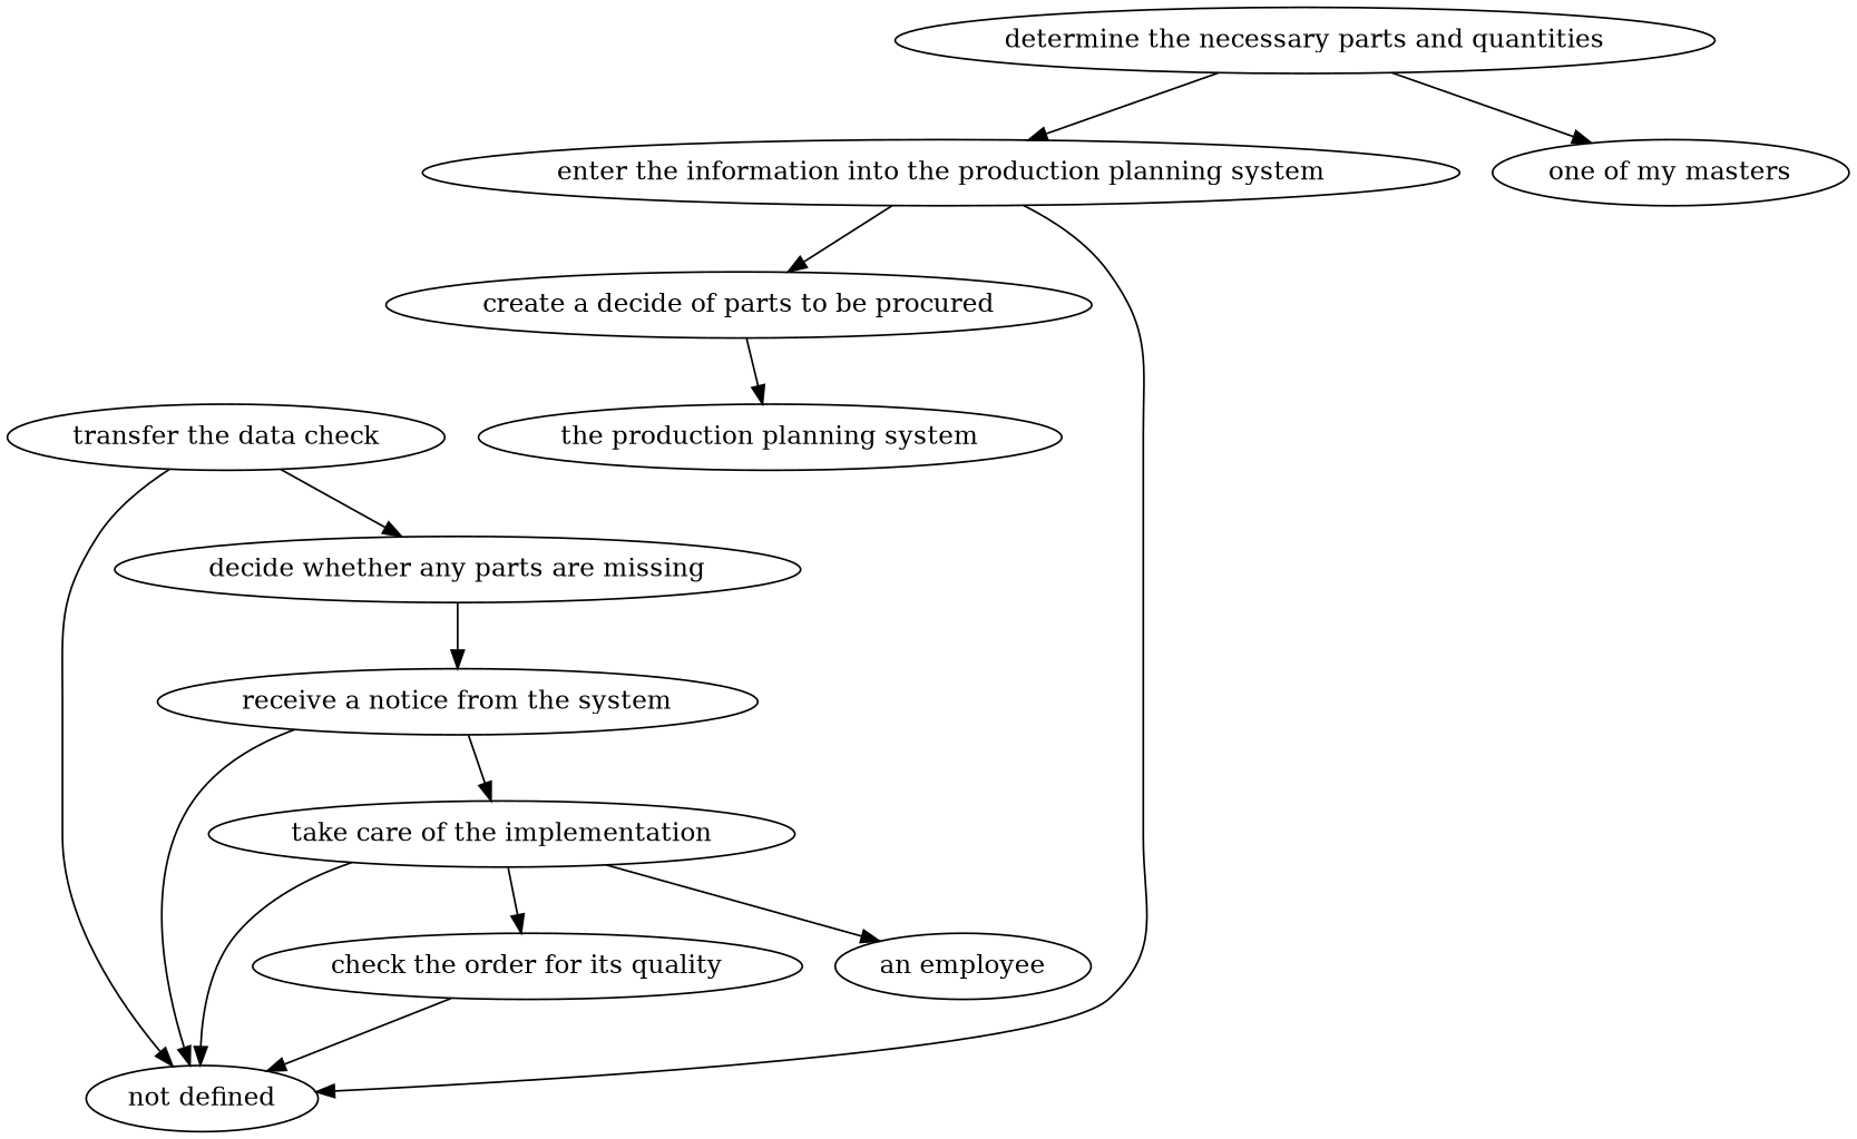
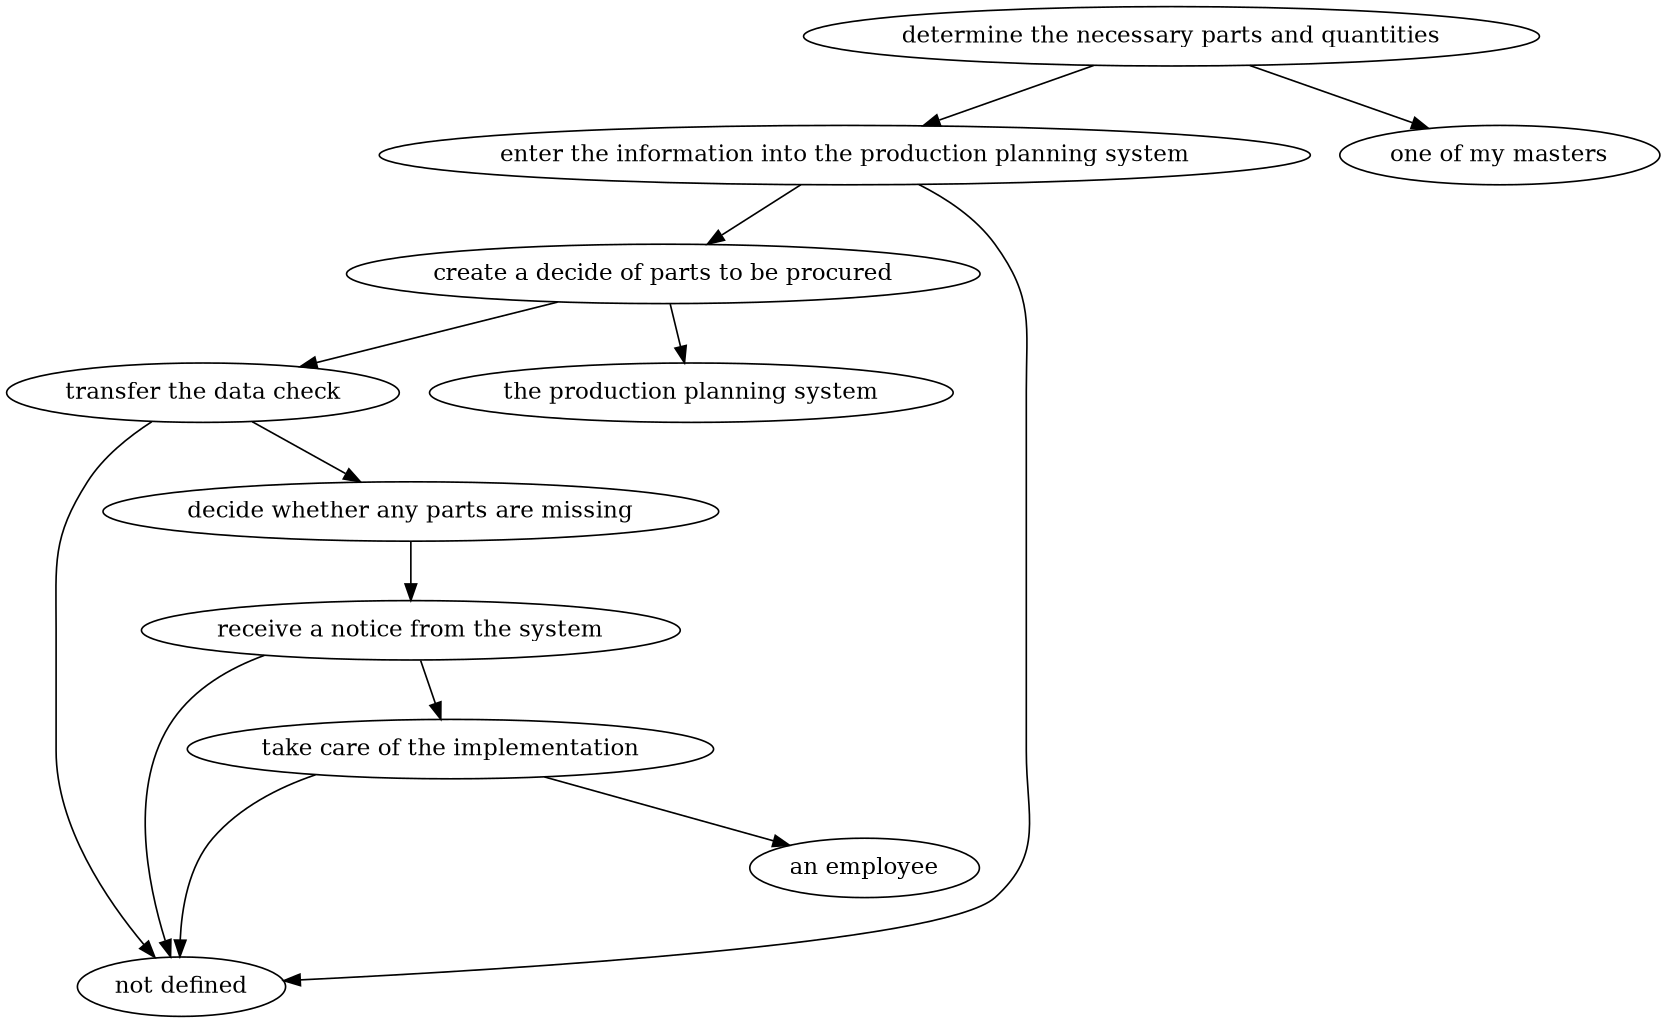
  strict digraph {
    edge [attrs="{'type': 'actor performer', 'label': 'actor performer'}"]
    "determine the necessary parts and quantities" [attrs="{'type': 'Activity', 'label': 'determine the necessary parts and quantities'}"]
    "enter the information into the production planning system" [attrs="{'type': 'Activity', 'label': 'enter the information into the production planning system'}"]
    "one of my masters" [attrs="{'type': 'Actor', 'label': 'one of my masters'}"]
    n4 [attrs="{'type': 'Activity', 'label': 'create a list of parts to be procured'}" label="create a decide of parts to be procured"]
    "not defined" [attrs="{'type': 'Actor', 'label': 'not defined'}"]
    n6 [attrs="{'type': 'Activity', 'label': 'transfer the data manually'}" label="transfer the data check"]
    "the production planning system" [attrs="{'type': 'Actor', 'label': 'the production planning system'}"]
    "decide whether any parts are missing" [attrs="{'type': 'Activity', 'label': 'decide whether any parts are missing'}"]
    "receive a notice from the system" [attrs="{'type': 'Activity', 'label': 'receive a notice from the system'}"]
    "take care of the implementation" [attrs="{'type': 'Activity', 'label': 'take care of the implementation'}"]
-   "check the order for its quality" [attrs="{'type': 'Activity', 'label': 'check the order for its quality'}"]
    "an employee" [attrs="{'type': 'Actor', 'label': 'an employee'}"]
    "determine the necessary parts and quantities" -> "enter the information into the production planning system" [attrs="{'type': 'flow', 'label': 'flow'}"]
    "determine the necessary parts and quantities" -> "one of my masters"
    "enter the information into the production planning system" -> n4 [attrs="{'type': 'flow', 'label': 'flow'}"]
    "enter the information into the production planning system" -> "not defined"
+   n4 -> n6 [attrs="{'type': 'flow', 'label': 'flow'}"]
    n4 -> "the production planning system"
    n6 -> "not defined"
    n6 -> "decide whether any parts are missing" [attrs="{'type': 'flow', 'label': 'flow'}"]
    "decide whether any parts are missing" -> "receive a notice from the system" [attrs="{'type': 'flow', 'label': 'flow'}"]
    "receive a notice from the system" -> "not defined"
    "receive a notice from the system" -> "take care of the implementation" [attrs="{'type': 'flow', 'label': 'flow'}"]
    "take care of the implementation" -> "not defined"
-   "take care of the implementation" -> "check the order for its quality" [attrs="{'type': 'flow', 'label': 'flow'}"]
    "take care of the implementation" -> "an employee"
-   "check the order for its quality" -> "not defined"
  }
